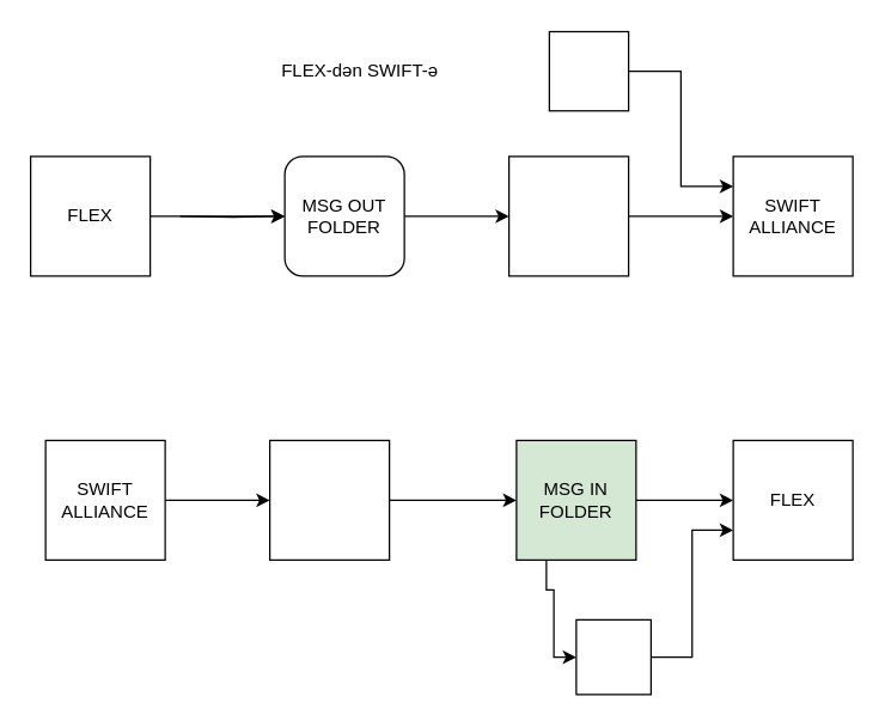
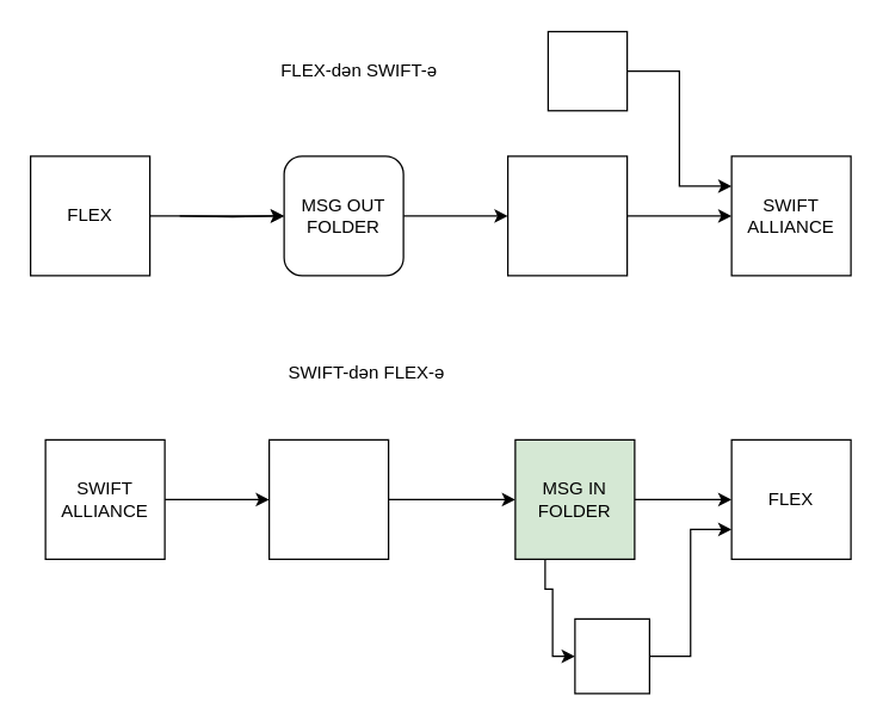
  <mxCell id="0" />
  <mxCell id="1" parent="0" />
  <mxCell id="2" style="edgeStyle=orthogonalEdgeStyle;rounded=0;orthogonalLoop=1;jettySize=auto;html=1;" edge="1" parent="1" target="4"><mxGeometry relative="1" as="geometry"><mxPoint x="120" y="144" as="sourcePoint" /></mxGeometry></mxCell>
  <mxCell id="3" style="edgeStyle=orthogonalEdgeStyle;rounded=0;orthogonalLoop=1;jettySize=auto;html=1;entryX=0;entryY=0.5;entryDx=0;entryDy=0;" edge="1" parent="1" source="4" target="7"><mxGeometry relative="1" as="geometry" /></mxCell>
  <mxCell id="4" value="MSG OUT FOLDER" style="whiteSpace=wrap;html=1;aspect=fixed;rounded=1;" vertex="1" parent="1"><mxGeometry x="190" y="104" width="80" height="80" as="geometry" /></mxCell>
  <mxCell id="5" value="SWIFT ALLIANCE" style="whiteSpace=wrap;html=1;aspect=fixed;" vertex="1" parent="1"><mxGeometry x="490" y="104" width="80" height="80" as="geometry" /></mxCell>
  <mxCell id="6" style="edgeStyle=orthogonalEdgeStyle;rounded=0;orthogonalLoop=1;jettySize=auto;html=1;" edge="1" parent="1" source="7" target="5"><mxGeometry relative="1" as="geometry" /></mxCell>
  <mxCell id="7" value="" style="whiteSpace=wrap;html=1;aspect=fixed;" vertex="1" parent="1"><mxGeometry x="340" y="104" width="80" height="80" as="geometry" /></mxCell>
  <mxCell id="8" style="edgeStyle=orthogonalEdgeStyle;rounded=0;orthogonalLoop=1;jettySize=auto;html=1;" edge="1" parent="1" source="9" target="11"><mxGeometry relative="1" as="geometry" /></mxCell>
  <mxCell id="9" value="SWIFT ALLIANCE" style="whiteSpace=wrap;html=1;aspect=fixed;" vertex="1" parent="1"><mxGeometry x="30" y="294" width="80" height="80" as="geometry" /></mxCell>
  <mxCell id="10" style="edgeStyle=orthogonalEdgeStyle;rounded=0;orthogonalLoop=1;jettySize=auto;html=1;" edge="1" parent="1" source="11" target="14"><mxGeometry relative="1" as="geometry" /></mxCell>
  <mxCell id="11" value="" style="whiteSpace=wrap;html=1;aspect=fixed;" vertex="1" parent="1"><mxGeometry x="180" y="294" width="80" height="80" as="geometry" /></mxCell>
  <mxCell id="12" style="edgeStyle=orthogonalEdgeStyle;rounded=0;orthogonalLoop=1;jettySize=auto;html=1;" edge="1" parent="1" source="14" target="15"><mxGeometry relative="1" as="geometry" /></mxCell>
  <mxCell id="13" style="edgeStyle=orthogonalEdgeStyle;rounded=0;orthogonalLoop=1;jettySize=auto;html=1;exitX=0.25;exitY=1;exitDx=0;exitDy=0;" edge="1" parent="1" source="14" target="22"><mxGeometry relative="1" as="geometry"><Array as="points"><mxPoint x="365" y="394" /><mxPoint x="370" y="394" /><mxPoint x="370" y="439" /></Array></mxGeometry></mxCell>
  <mxCell id="14" value="MSG IN FOLDER" style="whiteSpace=wrap;html=1;aspect=fixed;fillColor=#d5e8d4;" vertex="1" parent="1"><mxGeometry x="345" y="294" width="80" height="80" as="geometry" /></mxCell>
  <mxCell id="15" value="FLEX" style="whiteSpace=wrap;html=1;aspect=fixed;" vertex="1" parent="1"><mxGeometry x="490" y="294" width="80" height="80" as="geometry" /></mxCell>
  <mxCell id="16" value="" style="edgeStyle=orthogonalEdgeStyle;rounded=0;orthogonalLoop=1;jettySize=auto;html=1;" edge="1" parent="1" source="17" target="4"><mxGeometry relative="1" as="geometry" /></mxCell>
  <mxCell id="17" value="FLEX" style="whiteSpace=wrap;html=1;aspect=fixed;" vertex="1" parent="1"><mxGeometry x="20" y="104" width="80" height="80" as="geometry" /></mxCell>
  <mxCell id="18" value="FLEX-dən SWIFT-ə" style="text;html=1;align=center;verticalAlign=middle;resizable=0;points=[];autosize=1;strokeColor=none;fillColor=none;" vertex="1" parent="1"><mxGeometry x="175" y="32" width="130" height="30" as="geometry" /></mxCell>
+ <mxCell id="19" value="SWIFT-dən FLEX-ə" style="text;html=1;align=center;verticalAlign=middle;resizable=0;points=[];autosize=1;strokeColor=none;fillColor=none;" vertex="1" parent="1"><mxGeometry x="180" y="234" width="130" height="30" as="geometry" /></mxCell>
  <mxCell id="20" style="edgeStyle=orthogonalEdgeStyle;rounded=0;orthogonalLoop=1;jettySize=auto;html=1;entryX=0;entryY=0.25;entryDx=0;entryDy=0;" edge="1" parent="1" source="21" target="5"><mxGeometry relative="1" as="geometry" /></mxCell>
  <mxCell id="21" value="" style="whiteSpace=wrap;html=1;aspect=fixed;" vertex="1" parent="1"><mxGeometry x="367" y="20.5" width="53" height="53" as="geometry" /></mxCell>
  <mxCell id="22" value="" style="whiteSpace=wrap;html=1;aspect=fixed;" vertex="1" parent="1"><mxGeometry x="385" y="414" width="50" height="50" as="geometry" /></mxCell>
  <mxCell id="23" style="edgeStyle=orthogonalEdgeStyle;rounded=0;orthogonalLoop=1;jettySize=auto;html=1;entryX=0;entryY=0.75;entryDx=0;entryDy=0;" edge="1" parent="1" source="22" target="15"><mxGeometry relative="1" as="geometry"><mxPoint x="580.021" y="423" as="sourcePoint" /><mxPoint x="511.05" y="354.04" as="targetPoint" /></mxGeometry></mxCell>
